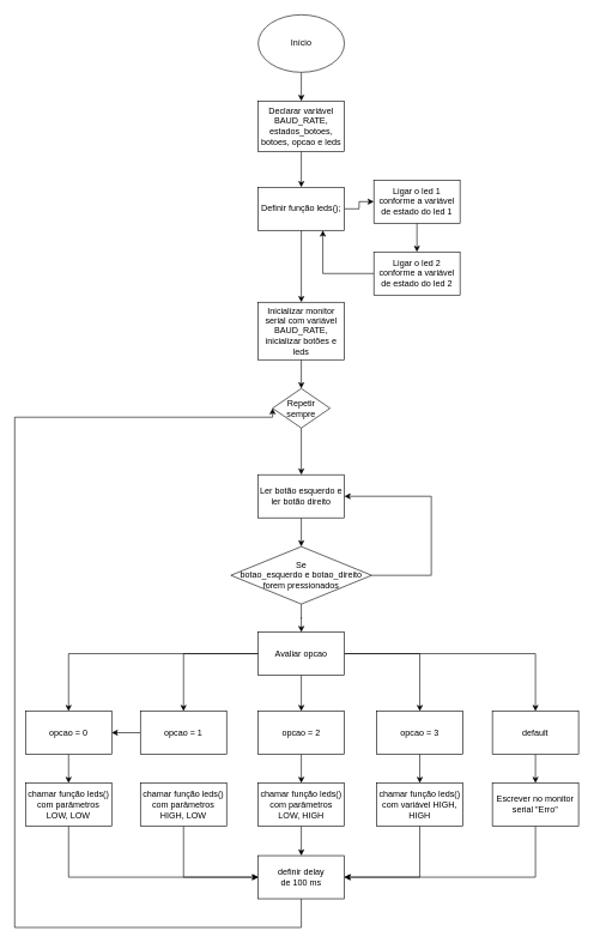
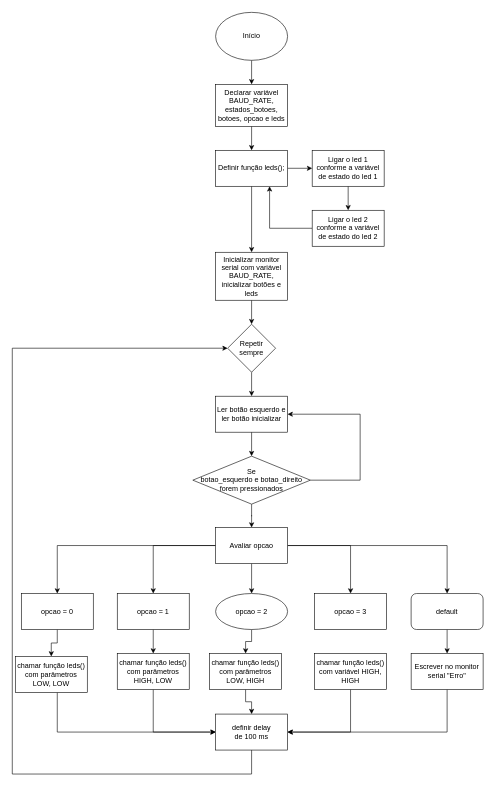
  <mxCell id="0" />
  <mxCell id="1" parent="0" />
  <mxCell id="2" style="edgeStyle=orthogonalEdgeStyle;rounded=0;orthogonalLoop=1;jettySize=auto;html=1;entryX=0.5;entryY=0;entryDx=0;entryDy=0;" parent="1" source="3" target="5" edge="1"><mxGeometry relative="1" as="geometry" /></mxCell>
  <mxCell id="3" value="Início" style="ellipse;whiteSpace=wrap;html=1;" parent="1" vertex="1"><mxGeometry x="359" y="20" width="120" height="80" as="geometry" /></mxCell>
  <mxCell id="4" style="edgeStyle=orthogonalEdgeStyle;rounded=0;orthogonalLoop=1;jettySize=auto;html=1;entryX=0.5;entryY=0;entryDx=0;entryDy=0;" edge="1" parent="1" source="5" target="38"><mxGeometry relative="1" as="geometry" /></mxCell>
  <mxCell id="5" value="Declarar variável BAUD_RATE, estados_botoes, botoes, opcao e leds" style="rounded=0;whiteSpace=wrap;html=1;" parent="1" vertex="1"><mxGeometry x="359" y="140" width="120" height="70" as="geometry" /></mxCell>
  <mxCell id="6" style="edgeStyle=orthogonalEdgeStyle;rounded=0;orthogonalLoop=1;jettySize=auto;html=1;entryX=0.5;entryY=0;entryDx=0;entryDy=0;" edge="1" parent="1" source="7" target="9"><mxGeometry relative="1" as="geometry" /></mxCell>
  <mxCell id="7" value="Inicializar monitor serial com variável BAUD_RATE, inicializar botões e leds" style="rounded=0;whiteSpace=wrap;html=1;" parent="1" vertex="1"><mxGeometry x="359" y="420" width="120" height="80" as="geometry" /></mxCell>
  <mxCell id="8" style="edgeStyle=orthogonalEdgeStyle;rounded=0;orthogonalLoop=1;jettySize=auto;html=1;entryX=0.5;entryY=0;entryDx=0;entryDy=0;" edge="1" parent="1" source="9" target="47"><mxGeometry relative="1" as="geometry" /></mxCell>
- <mxCell id="9" value="Repetir sempre" style="rhombus;whiteSpace=wrap;html=1;" parent="1" vertex="1"><mxGeometry x="379" y="540" width="80" height="55" as="geometry" /></mxCell>
+ <mxCell id="9" value="Repetir sempre" style="rhombus;whiteSpace=wrap;html=1;" parent="1" vertex="1"><mxGeometry x="379" y="540" width="80" height="80" as="geometry" /></mxCell>
  <mxCell id="10" style="edgeStyle=orthogonalEdgeStyle;rounded=0;orthogonalLoop=1;jettySize=auto;html=1;entryX=0.5;entryY=0;entryDx=0;entryDy=0;" parent="1" source="15" target="17" edge="1"><mxGeometry relative="1" as="geometry" /></mxCell>
  <mxCell id="11" style="edgeStyle=orthogonalEdgeStyle;rounded=0;orthogonalLoop=1;jettySize=auto;html=1;entryX=0.5;entryY=0;entryDx=0;entryDy=0;" parent="1" source="15" target="19" edge="1"><mxGeometry relative="1" as="geometry" /></mxCell>
  <mxCell id="12" style="edgeStyle=orthogonalEdgeStyle;rounded=0;orthogonalLoop=1;jettySize=auto;html=1;entryX=0.5;entryY=0;entryDx=0;entryDy=0;" parent="1" source="15" target="21" edge="1"><mxGeometry relative="1" as="geometry" /></mxCell>
  <mxCell id="13" style="edgeStyle=orthogonalEdgeStyle;rounded=0;orthogonalLoop=1;jettySize=auto;html=1;entryX=0.5;entryY=0;entryDx=0;entryDy=0;" parent="1" source="15" target="23" edge="1"><mxGeometry relative="1" as="geometry" /></mxCell>
  <mxCell id="14" style="edgeStyle=orthogonalEdgeStyle;rounded=0;orthogonalLoop=1;jettySize=auto;html=1;entryX=0.5;entryY=0;entryDx=0;entryDy=0;" parent="1" source="15" target="25" edge="1"><mxGeometry relative="1" as="geometry" /></mxCell>
  <mxCell id="15" value="Avaliar opcao" style="rounded=0;whiteSpace=wrap;html=1;" parent="1" vertex="1"><mxGeometry x="359" y="879" width="120" height="60" as="geometry" /></mxCell>
  <mxCell id="16" style="edgeStyle=orthogonalEdgeStyle;rounded=0;orthogonalLoop=1;jettySize=auto;html=1;entryX=0.5;entryY=0;entryDx=0;entryDy=0;" parent="1" source="17" target="27" edge="1"><mxGeometry relative="1" as="geometry" /></mxCell>
  <mxCell id="17" value="opcao = 0" style="rounded=0;whiteSpace=wrap;html=1;" parent="1" vertex="1"><mxGeometry x="35" y="989" width="120" height="60" as="geometry" /></mxCell>
- <mxCell id="18" style="edgeStyle=orthogonalEdgeStyle;rounded=0;orthogonalLoop=1;jettySize=auto;html=1;" parent="1" source="19" target="17" edge="1"><mxGeometry relative="1" as="geometry" /></mxCell>
+ <mxCell id="18" style="edgeStyle=orthogonalEdgeStyle;rounded=0;orthogonalLoop=1;jettySize=auto;html=1;entryX=0.5;entryY=0;entryDx=0;entryDy=0;" parent="1" source="19" target="29" edge="1"><mxGeometry relative="1" as="geometry" /></mxCell>
  <mxCell id="19" value="opcao = 1" style="rounded=0;whiteSpace=wrap;html=1;" parent="1" vertex="1"><mxGeometry x="195" y="989" width="120" height="60" as="geometry" /></mxCell>
  <mxCell id="20" style="edgeStyle=orthogonalEdgeStyle;rounded=0;orthogonalLoop=1;jettySize=auto;html=1;entryX=0.5;entryY=0;entryDx=0;entryDy=0;" parent="1" source="21" target="31" edge="1"><mxGeometry relative="1" as="geometry" /></mxCell>
- <mxCell id="21" value="opcao = 2" style="rounded=0;whiteSpace=wrap;html=1;" parent="1" vertex="1"><mxGeometry x="359" y="989" width="120" height="60" as="geometry" /></mxCell>
- <mxCell id="22" style="edgeStyle=orthogonalEdgeStyle;rounded=0;orthogonalLoop=1;jettySize=auto;html=1;entryX=0.5;entryY=0;entryDx=0;entryDy=0;" parent="1" source="23" target="33" edge="1"><mxGeometry relative="1" as="geometry" /></mxCell>
+ <mxCell id="21" value="opcao = 2" style="ellipse;whiteSpace=wrap;html=1;" parent="1" vertex="1"><mxGeometry x="359" y="989" width="120" height="60" as="geometry" /></mxCell>
  <mxCell id="23" value="opcao = 3" style="rounded=0;whiteSpace=wrap;html=1;" parent="1" vertex="1"><mxGeometry x="524" y="989" width="120" height="60" as="geometry" /></mxCell>
  <mxCell id="24" style="edgeStyle=orthogonalEdgeStyle;rounded=0;orthogonalLoop=1;jettySize=auto;html=1;entryX=0.5;entryY=0;entryDx=0;entryDy=0;" parent="1" source="25" target="35" edge="1"><mxGeometry relative="1" as="geometry" /></mxCell>
- <mxCell id="25" value="default" style="rounded=0;whiteSpace=wrap;html=1;" parent="1" vertex="1"><mxGeometry x="685" y="989" width="120" height="60" as="geometry" /></mxCell>
+ <mxCell id="25" value="default" style="whiteSpace=wrap;html=1;rounded=1;" parent="1" vertex="1"><mxGeometry x="685" y="989" width="120" height="60" as="geometry" /></mxCell>
  <mxCell id="26" style="edgeStyle=orthogonalEdgeStyle;rounded=0;orthogonalLoop=1;jettySize=auto;html=1;entryX=0;entryY=0.5;entryDx=0;entryDy=0;" edge="1" parent="1" source="27" target="49"><mxGeometry relative="1" as="geometry"><Array as="points"><mxPoint x="95" y="1220" /></Array></mxGeometry></mxCell>
- <mxCell id="27" value="chamar função leds() com parâmetros LOW, LOW" style="rounded=0;whiteSpace=wrap;html=1;" parent="1" vertex="1"><mxGeometry x="35" y="1089" width="120" height="60" as="geometry" /></mxCell>
+ <mxCell id="27" value="chamar função leds() com parâmetros LOW, LOW" style="rounded=0;whiteSpace=wrap;html=1;" parent="1" vertex="1"><mxGeometry x="25" y="1094" width="120" height="60" as="geometry" /></mxCell>
  <mxCell id="28" style="edgeStyle=orthogonalEdgeStyle;rounded=0;orthogonalLoop=1;jettySize=auto;html=1;entryX=0;entryY=0.5;entryDx=0;entryDy=0;" edge="1" parent="1" source="29" target="49"><mxGeometry relative="1" as="geometry"><Array as="points"><mxPoint x="255" y="1220" /></Array></mxGeometry></mxCell>
  <mxCell id="29" value="chamar função leds() com parâmetros HIGH, LOW" style="rounded=0;whiteSpace=wrap;html=1;" parent="1" vertex="1"><mxGeometry x="195" y="1089" width="120" height="60" as="geometry" /></mxCell>
  <mxCell id="30" style="edgeStyle=orthogonalEdgeStyle;rounded=0;orthogonalLoop=1;jettySize=auto;html=1;entryX=0.5;entryY=0;entryDx=0;entryDy=0;" edge="1" parent="1" source="31" target="49"><mxGeometry relative="1" as="geometry" /></mxCell>
- <mxCell id="31" value="chamar função leds() com parâmetros LOW, HIGH" style="rounded=0;whiteSpace=wrap;html=1;" parent="1" vertex="1"><mxGeometry x="359" y="1089" width="120" height="60" as="geometry" /></mxCell>
+ <mxCell id="31" value="chamar função leds() com parâmetros LOW, HIGH" style="rounded=0;whiteSpace=wrap;html=1;" parent="1" vertex="1"><mxGeometry x="349" y="1089" width="120" height="60" as="geometry" /></mxCell>
  <mxCell id="32" style="edgeStyle=orthogonalEdgeStyle;rounded=0;orthogonalLoop=1;jettySize=auto;html=1;entryX=1;entryY=0.5;entryDx=0;entryDy=0;" edge="1" parent="1" source="33" target="49"><mxGeometry relative="1" as="geometry"><Array as="points"><mxPoint x="584" y="1220" /></Array></mxGeometry></mxCell>
  <mxCell id="33" value="chamar função leds() com variável HIGH, HIGH" style="rounded=0;whiteSpace=wrap;html=1;" parent="1" vertex="1"><mxGeometry x="524" y="1089" width="120" height="60" as="geometry" /></mxCell>
  <mxCell id="34" style="edgeStyle=orthogonalEdgeStyle;rounded=0;orthogonalLoop=1;jettySize=auto;html=1;entryX=1;entryY=0.5;entryDx=0;entryDy=0;" edge="1" parent="1" source="35" target="49"><mxGeometry relative="1" as="geometry"><Array as="points"><mxPoint x="745" y="1220" /></Array></mxGeometry></mxCell>
  <mxCell id="35" value="Escrever no monitor serial &quot;Erro&quot;" style="rounded=0;whiteSpace=wrap;html=1;" parent="1" vertex="1"><mxGeometry x="685" y="1089" width="120" height="60" as="geometry" /></mxCell>
  <mxCell id="36" style="edgeStyle=orthogonalEdgeStyle;rounded=0;orthogonalLoop=1;jettySize=auto;html=1;entryX=0;entryY=0.5;entryDx=0;entryDy=0;" edge="1" parent="1" source="38" target="40"><mxGeometry relative="1" as="geometry" /></mxCell>
  <mxCell id="37" style="edgeStyle=orthogonalEdgeStyle;rounded=0;orthogonalLoop=1;jettySize=auto;html=1;entryX=0.5;entryY=0;entryDx=0;entryDy=0;" edge="1" parent="1" source="38" target="7"><mxGeometry relative="1" as="geometry" /></mxCell>
- <mxCell id="38" value="Definir função leds();" style="rounded=0;whiteSpace=wrap;html=1;" vertex="1" parent="1"><mxGeometry x="359" y="260" width="120" height="60" as="geometry" /></mxCell>
+ <mxCell id="38" value="Definir função leds();" style="rounded=0;whiteSpace=wrap;html=1;" vertex="1" parent="1"><mxGeometry x="359" y="250" width="120" height="60" as="geometry" /></mxCell>
  <mxCell id="39" style="edgeStyle=orthogonalEdgeStyle;rounded=0;orthogonalLoop=1;jettySize=auto;html=1;entryX=0.5;entryY=0;entryDx=0;entryDy=0;" edge="1" parent="1" source="40" target="42"><mxGeometry relative="1" as="geometry" /></mxCell>
  <mxCell id="40" value="Ligar o led 1 conforme a variável de estado do led 1" style="rounded=0;whiteSpace=wrap;html=1;" vertex="1" parent="1"><mxGeometry x="520" y="250" width="120" height="60" as="geometry" /></mxCell>
  <mxCell id="41" style="edgeStyle=orthogonalEdgeStyle;rounded=0;orthogonalLoop=1;jettySize=auto;html=1;entryX=0.75;entryY=1;entryDx=0;entryDy=0;" edge="1" parent="1" source="42" target="38"><mxGeometry relative="1" as="geometry" /></mxCell>
  <mxCell id="42" value="Ligar o led 2 conforme a variável de estado do led 2" style="rounded=0;whiteSpace=wrap;html=1;" vertex="1" parent="1"><mxGeometry x="520" y="350" width="120" height="60" as="geometry" /></mxCell>
  <mxCell id="43" style="edgeStyle=orthogonalEdgeStyle;rounded=0;orthogonalLoop=1;jettySize=auto;html=1;entryX=0.5;entryY=0;entryDx=0;entryDy=0;" edge="1" parent="1" source="45" target="15"><mxGeometry relative="1" as="geometry" /></mxCell>
  <mxCell id="44" style="edgeStyle=orthogonalEdgeStyle;rounded=0;orthogonalLoop=1;jettySize=auto;html=1;entryX=1;entryY=0.5;entryDx=0;entryDy=0;" edge="1" parent="1" source="45" target="47"><mxGeometry relative="1" as="geometry"><Array as="points"><mxPoint x="600" y="800" /><mxPoint x="600" y="690" /></Array></mxGeometry></mxCell>
  <mxCell id="45" value="Se&lt;div&gt;botao_esquerdo e botao_direito forem pressionados&lt;/div&gt;" style="rhombus;whiteSpace=wrap;html=1;" vertex="1" parent="1"><mxGeometry x="321" y="760" width="196" height="80" as="geometry" /></mxCell>
  <mxCell id="46" style="edgeStyle=orthogonalEdgeStyle;rounded=0;orthogonalLoop=1;jettySize=auto;html=1;entryX=0.5;entryY=0;entryDx=0;entryDy=0;" edge="1" parent="1" source="47" target="45"><mxGeometry relative="1" as="geometry" /></mxCell>
- <mxCell id="47" value="Ler botão esquerdo e ler botão direito" style="rounded=0;whiteSpace=wrap;html=1;" vertex="1" parent="1"><mxGeometry x="359" y="660" width="120" height="60" as="geometry" /></mxCell>
+ <mxCell id="47" value="Ler botão esquerdo e ler botão inicializar" style="rounded=0;whiteSpace=wrap;html=1;" vertex="1" parent="1"><mxGeometry x="359" y="660" width="120" height="60" as="geometry" /></mxCell>
  <mxCell id="48" style="edgeStyle=orthogonalEdgeStyle;rounded=0;orthogonalLoop=1;jettySize=auto;html=1;entryX=0;entryY=0.5;entryDx=0;entryDy=0;" edge="1" parent="1" source="49" target="9"><mxGeometry relative="1" as="geometry"><Array as="points"><mxPoint x="419" y="1290" /><mxPoint x="20" y="1290" /><mxPoint x="20" y="580" /></Array></mxGeometry></mxCell>
  <mxCell id="49" value="definir delay&lt;div&gt;de 100 ms&lt;/div&gt;" style="rounded=0;whiteSpace=wrap;html=1;" vertex="1" parent="1"><mxGeometry x="359" y="1190" width="120" height="60" as="geometry" /></mxCell>
